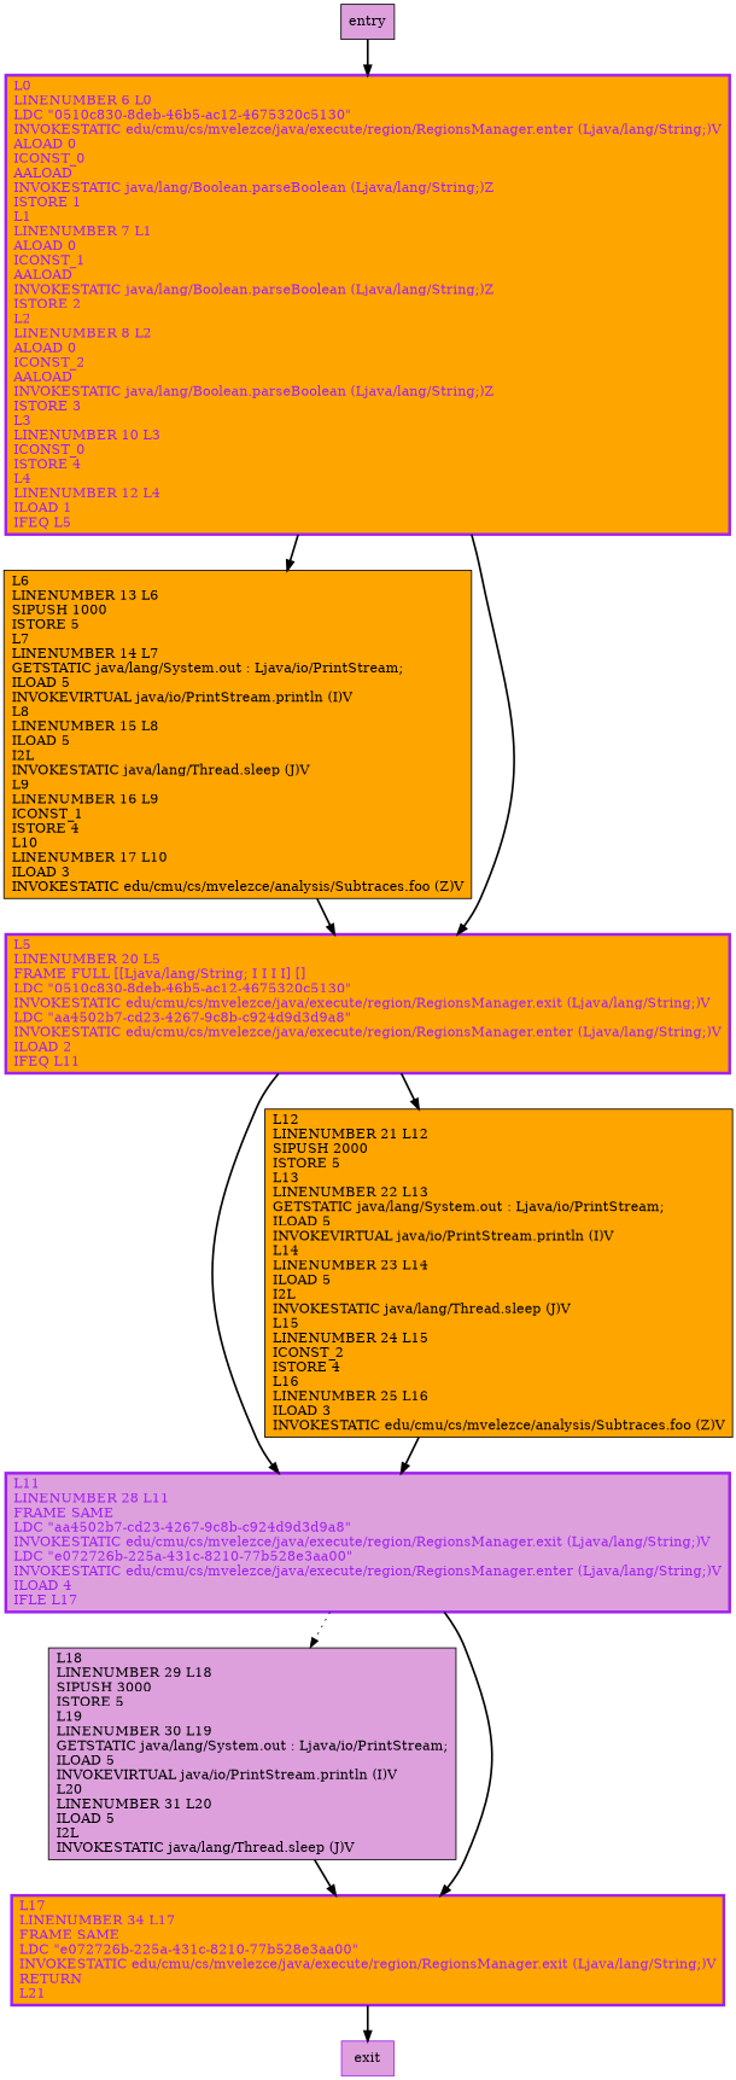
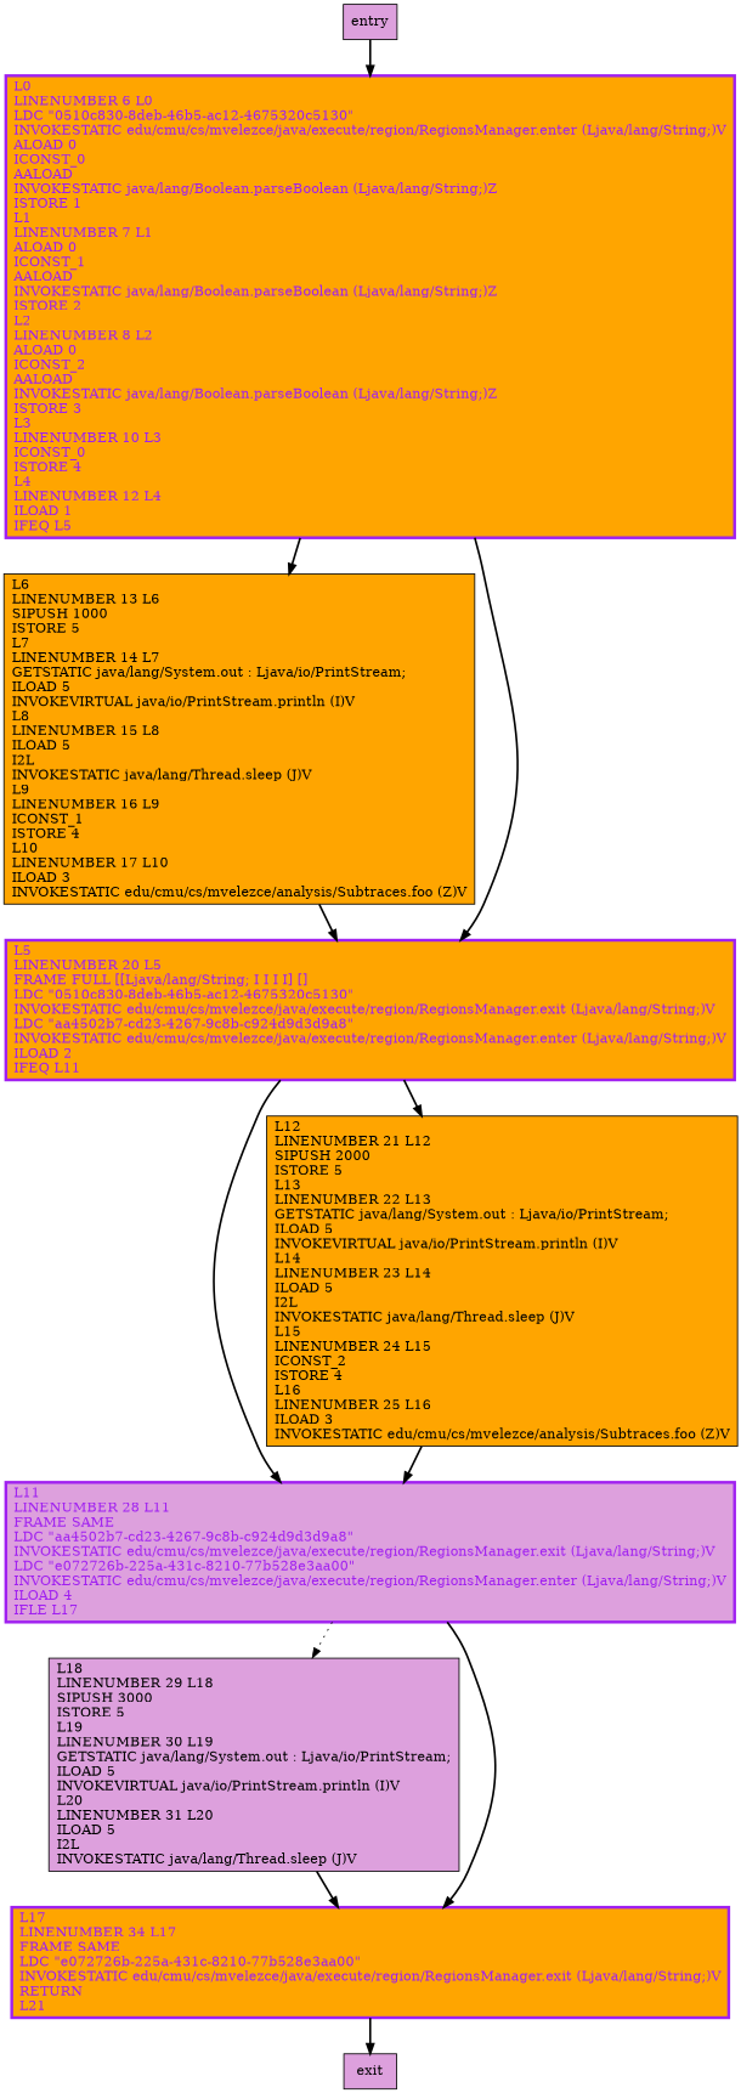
  digraph {
    node [shape=record style=filled fillcolor=orange]
    edge [style=bold]
    n1 [label="L6\lLINENUMBER 13 L6\lSIPUSH 1000\lISTORE 5\lL7\lLINENUMBER 14 L7\lGETSTATIC java/lang/System.out : Ljava/io/PrintStream;\lILOAD 5\lINVOKEVIRTUAL java/io/PrintStream.println (I)V\lL8\lLINENUMBER 15 L8\lILOAD 5\lI2L\lINVOKESTATIC java/lang/Thread.sleep (J)V\lL9\lLINENUMBER 16 L9\lICONST_1\lISTORE 4\lL10\lLINENUMBER 17 L10\lILOAD 3\lINVOKESTATIC edu/cmu/cs/mvelezce/analysis/Subtraces.foo (Z)V\l"]
    n2 [color=purple fontcolor=purple label="L5\lLINENUMBER 20 L5\lFRAME FULL [[Ljava/lang/String; I I I I] []\lLDC \"0510c830-8deb-46b5-ac12-4675320c5130\"\lINVOKESTATIC edu/cmu/cs/mvelezce/java/execute/region/RegionsManager.exit (Ljava/lang/String;)V\lLDC \"aa4502b7-cd23-4267-9c8b-c924d9d3d9a8\"\lINVOKESTATIC edu/cmu/cs/mvelezce/java/execute/region/RegionsManager.enter (Ljava/lang/String;)V\lILOAD 2\lIFEQ L11\l" penwidth=3]
    n3 [label="L18\lLINENUMBER 29 L18\lSIPUSH 3000\lISTORE 5\lL19\lLINENUMBER 30 L19\lGETSTATIC java/lang/System.out : Ljava/io/PrintStream;\lILOAD 5\lINVOKEVIRTUAL java/io/PrintStream.println (I)V\lL20\lLINENUMBER 31 L20\lILOAD 5\lI2L\lINVOKESTATIC java/lang/Thread.sleep (J)V\l" fillcolor=plum]
    n4 [color=purple fontcolor=purple label="L17\lLINENUMBER 34 L17\lFRAME SAME\lLDC \"e072726b-225a-431c-8210-77b528e3aa00\"\lINVOKESTATIC edu/cmu/cs/mvelezce/java/execute/region/RegionsManager.exit (Ljava/lang/String;)V\lRETURN\lL21\l" penwidth=3]
    n5 [color=purple fontcolor=purple label="L0\lLINENUMBER 6 L0\lLDC \"0510c830-8deb-46b5-ac12-4675320c5130\"\lINVOKESTATIC edu/cmu/cs/mvelezce/java/execute/region/RegionsManager.enter (Ljava/lang/String;)V\lALOAD 0\lICONST_0\lAALOAD\lINVOKESTATIC java/lang/Boolean.parseBoolean (Ljava/lang/String;)Z\lISTORE 1\lL1\lLINENUMBER 7 L1\lALOAD 0\lICONST_1\lAALOAD\lINVOKESTATIC java/lang/Boolean.parseBoolean (Ljava/lang/String;)Z\lISTORE 2\lL2\lLINENUMBER 8 L2\lALOAD 0\lICONST_2\lAALOAD\lINVOKESTATIC java/lang/Boolean.parseBoolean (Ljava/lang/String;)Z\lISTORE 3\lL3\lLINENUMBER 10 L3\lICONST_0\lISTORE 4\lL4\lLINENUMBER 12 L4\lILOAD 1\lIFEQ L5\l" penwidth=3]
    n6 [color=purple fontcolor=purple label="L11\lLINENUMBER 28 L11\lFRAME SAME\lLDC \"aa4502b7-cd23-4267-9c8b-c924d9d3d9a8\"\lINVOKESTATIC edu/cmu/cs/mvelezce/java/execute/region/RegionsManager.exit (Ljava/lang/String;)V\lLDC \"e072726b-225a-431c-8210-77b528e3aa00\"\lINVOKESTATIC edu/cmu/cs/mvelezce/java/execute/region/RegionsManager.enter (Ljava/lang/String;)V\lILOAD 4\lIFLE L17\l" penwidth=3 fillcolor=plum]
    n7 [label="L12\lLINENUMBER 21 L12\lSIPUSH 2000\lISTORE 5\lL13\lLINENUMBER 22 L13\lGETSTATIC java/lang/System.out : Ljava/io/PrintStream;\lILOAD 5\lINVOKEVIRTUAL java/io/PrintStream.println (I)V\lL14\lLINENUMBER 23 L14\lILOAD 5\lI2L\lINVOKESTATIC java/lang/Thread.sleep (J)V\lL15\lLINENUMBER 24 L15\lICONST_2\lISTORE 4\lL16\lLINENUMBER 25 L16\lILOAD 3\lINVOKESTATIC edu/cmu/cs/mvelezce/analysis/Subtraces.foo (Z)V\l"]
-   exit [fillcolor=plum color=purple]
+   exit [fillcolor=plum]
    entry [fillcolor=plum]
    n1 -> n2
    n2 -> n6
    n2 -> n7
    n3 -> n4
    n4 -> exit
    n5 -> n1
    n5 -> n2
    n6 -> n3 [style=dotted]
    n6 -> n4
    n7 -> n6
    entry -> n5
  }
